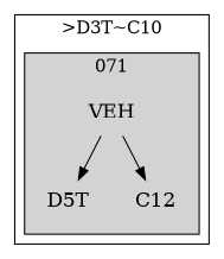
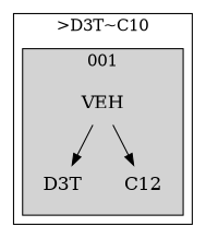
  strict digraph {
    compound=false
    labelloc=t
    node [fontsize=16 shape=plaintext]
    n1 [label=VEH]
-   n2 [label=D5T]
+   n2 [label=D3T]
    n3 [label=C12]
    subgraph cluster_1 {
      label=">D3T~C10"
      subgraph cluster_2 {
-       label=071
+       label=001
        style=filled
        n1
        n2
        n3
      }
    }
    n1 -> n2
    n1 -> n3
  }
